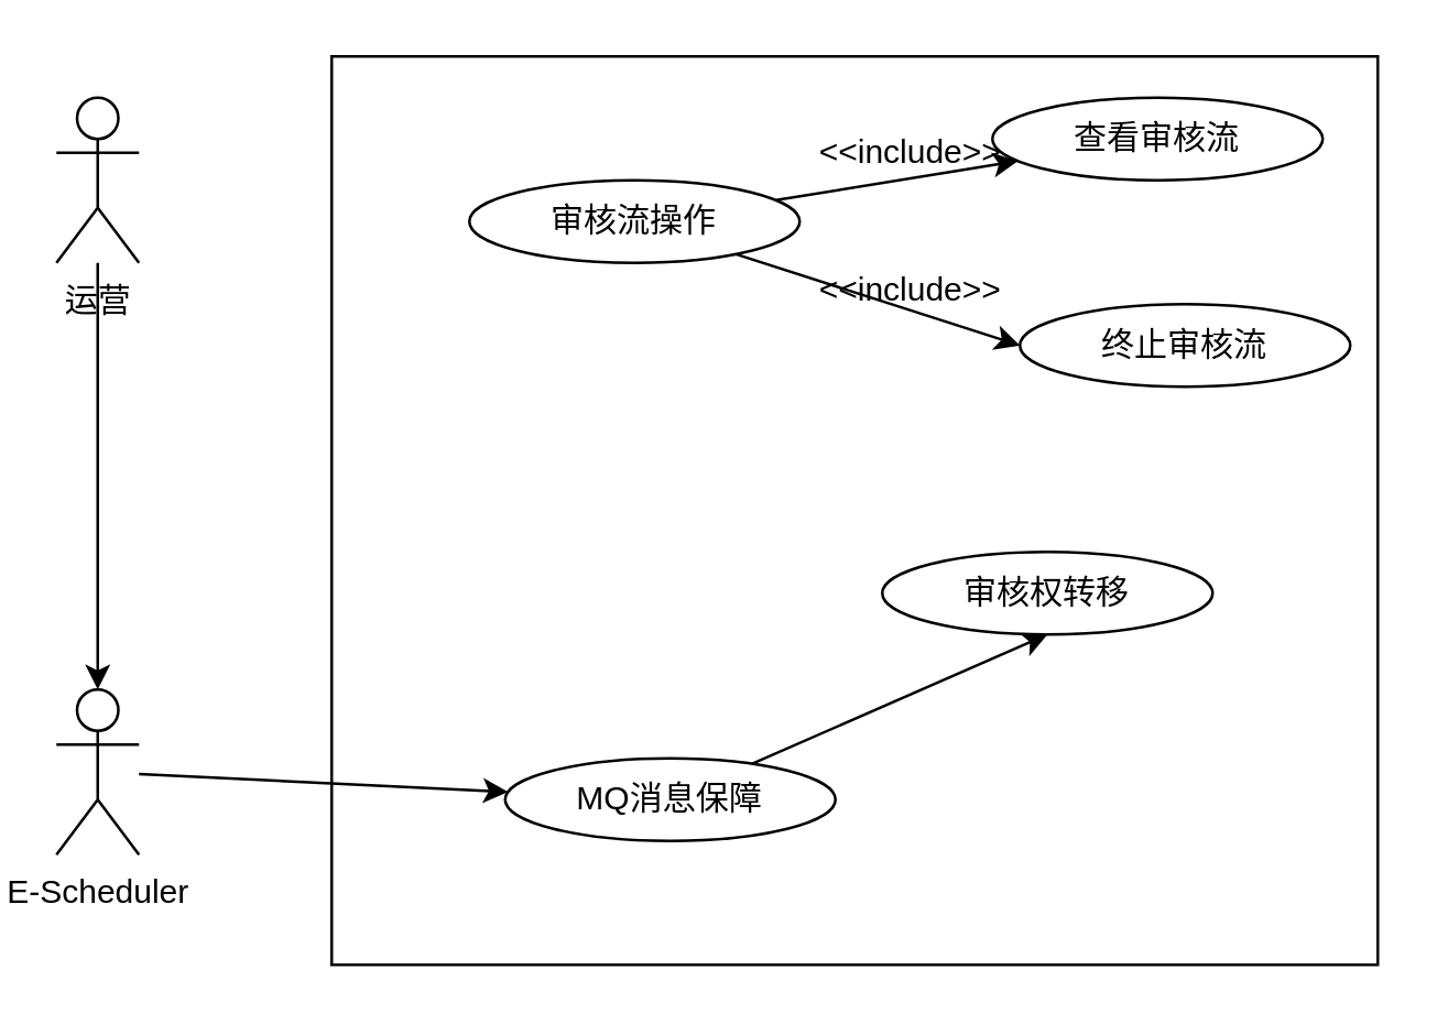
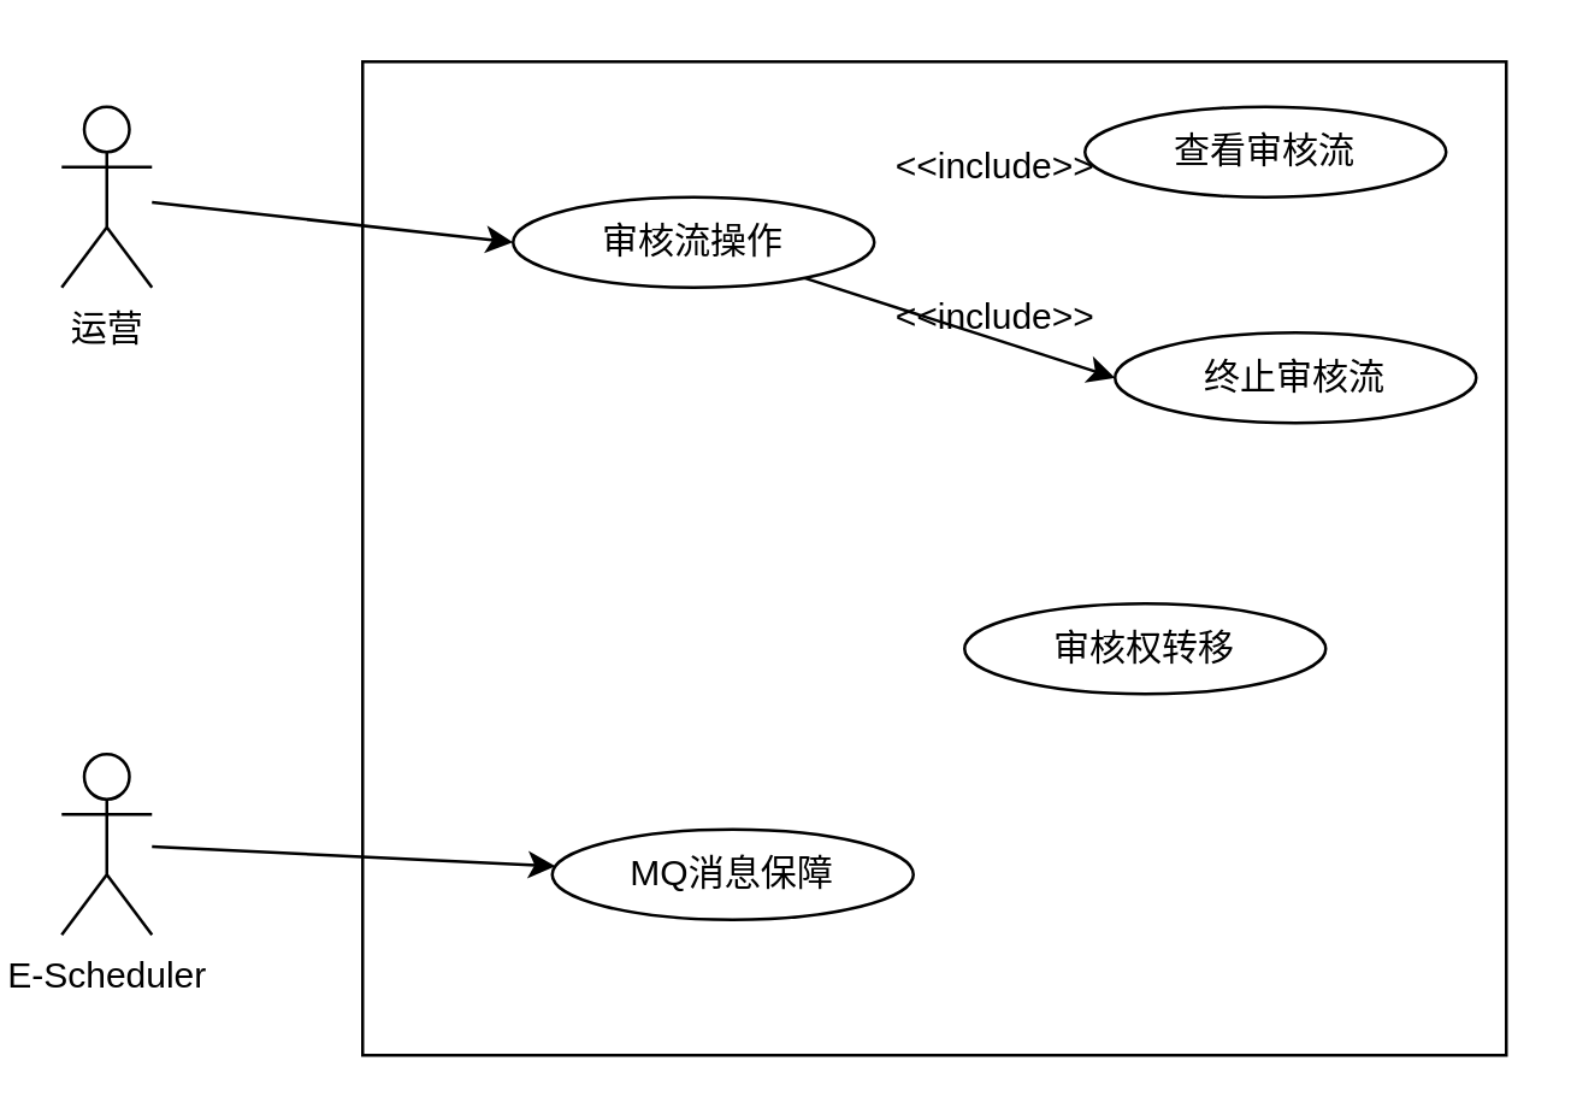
  <mxCell id="0" />
  <mxCell id="1" parent="0" />
  <mxCell id="2" value="运营" style="shape=umlActor;verticalLabelPosition=bottom;labelBackgroundColor=#ffffff;verticalAlign=top;html=1;" vertex="1" parent="1"><mxGeometry x="20" y="35" width="30" height="60" as="geometry" /></mxCell>
  <mxCell id="3" value="" style="rounded=0;whiteSpace=wrap;html=1;" vertex="1" parent="1"><mxGeometry x="120" y="20" width="380" height="330" as="geometry" /></mxCell>
  <mxCell id="4" style="edgeStyle=none;rounded=0;orthogonalLoop=1;jettySize=auto;html=1;" edge="1" parent="1" source="5" target="11"><mxGeometry relative="1" as="geometry" /></mxCell>
  <mxCell id="5" value="E-Scheduler" style="shape=umlActor;verticalLabelPosition=bottom;labelBackgroundColor=#ffffff;verticalAlign=top;html=1;" vertex="1" parent="1"><mxGeometry x="20" y="250" width="30" height="60" as="geometry" /></mxCell>
- <mxCell id="6" style="edgeStyle=none;rounded=0;orthogonalLoop=1;jettySize=auto;html=1;" edge="1" parent="1" source="8" target="12"><mxGeometry relative="1" as="geometry" /></mxCell>
  <mxCell id="7" style="edgeStyle=none;rounded=0;orthogonalLoop=1;jettySize=auto;html=1;entryX=0;entryY=0.5;entryDx=0;entryDy=0;" edge="1" parent="1" source="8" target="13"><mxGeometry relative="1" as="geometry" /></mxCell>
  <mxCell id="8" value="审核流操作" style="ellipse;whiteSpace=wrap;html=1;" vertex="1" parent="1"><mxGeometry x="170" y="65" width="120" height="30" as="geometry" /></mxCell>
  <mxCell id="9" value="审核权转移" style="ellipse;whiteSpace=wrap;html=1;" vertex="1" parent="1"><mxGeometry x="320" y="200" width="120" height="30" as="geometry" /></mxCell>
- <mxCell id="10" style="edgeStyle=none;rounded=0;orthogonalLoop=1;jettySize=auto;html=1;entryX=0.5;entryY=1;entryDx=0;entryDy=0;" edge="1" parent="1" source="11" target="9"><mxGeometry relative="1" as="geometry" /></mxCell>
  <mxCell id="11" value="MQ消息保障" style="ellipse;whiteSpace=wrap;html=1;" vertex="1" parent="1"><mxGeometry x="183" y="275" width="120" height="30" as="geometry" /></mxCell>
  <mxCell id="12" value="查看审核流" style="ellipse;whiteSpace=wrap;html=1;" vertex="1" parent="1"><mxGeometry x="360" y="35" width="120" height="30" as="geometry" /></mxCell>
  <mxCell id="13" value="终止审核流" style="ellipse;whiteSpace=wrap;html=1;" vertex="1" parent="1"><mxGeometry x="370" y="110" width="120" height="30" as="geometry" /></mxCell>
- <mxCell id="14" style="edgeStyle=none;rounded=0;orthogonalLoop=1;jettySize=auto;html=1;" edge="1" parent="1" source="2" target="5"><mxGeometry relative="1" as="geometry" /></mxCell>
+ <mxCell id="14" style="edgeStyle=none;rounded=0;orthogonalLoop=1;jettySize=auto;html=1;entryX=0;entryY=0.5;entryDx=0;entryDy=0;" edge="1" parent="1" source="2" target="8"><mxGeometry relative="1" as="geometry" /></mxCell>
  <mxCell id="15" value="&amp;lt;&amp;lt;include&amp;gt;&amp;gt;" style="text;html=1;align=center;verticalAlign=middle;resizable=0;points=[];autosize=1;" vertex="1" parent="1"><mxGeometry x="290" y="45" width="80" height="20" as="geometry" /></mxCell>
  <mxCell id="16" value="&amp;lt;&amp;lt;include&amp;gt;&amp;gt;" style="text;html=1;align=center;verticalAlign=middle;resizable=0;points=[];autosize=1;" vertex="1" parent="1"><mxGeometry x="290" y="95" width="80" height="20" as="geometry" /></mxCell>
